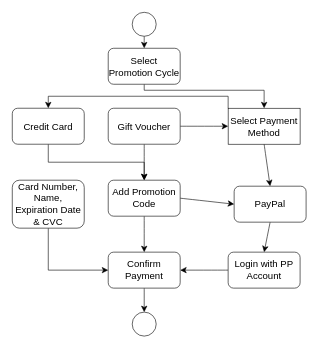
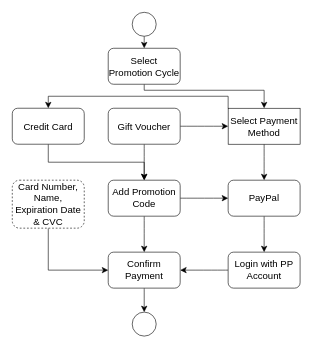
  <mxCell id="0" />
  <mxCell id="1" parent="0" />
  <mxCell id="2" style="edgeStyle=none;curved=1;rounded=0;orthogonalLoop=1;jettySize=auto;html=1;exitX=0.5;exitY=1;exitDx=0;exitDy=0;entryX=0.5;entryY=0;entryDx=0;entryDy=0;fontSize=12;startSize=8;endSize=8;" parent="1" source="3" target="8" edge="1"><mxGeometry relative="1" as="geometry" /></mxCell>
  <mxCell id="3" value="" style="ellipse;whiteSpace=wrap;html=1;aspect=fixed;fontSize=16;" parent="1" vertex="1"><mxGeometry x="220" width="40" height="40" as="geometry" y="20" /></mxCell>
  <mxCell id="4" style="edgeStyle=none;curved=1;rounded=0;orthogonalLoop=1;jettySize=auto;html=1;exitX=1;exitY=0.5;exitDx=0;exitDy=0;entryX=0;entryY=0.5;entryDx=0;entryDy=0;fontSize=12;startSize=8;endSize=8;" parent="1" source="6" target="18" edge="1"><mxGeometry relative="1" as="geometry" /></mxCell>
  <mxCell id="5" style="edgeStyle=none;curved=1;rounded=0;orthogonalLoop=1;jettySize=auto;html=1;exitX=0.5;exitY=1;exitDx=0;exitDy=0;entryX=0.5;entryY=0;entryDx=0;entryDy=0;fontSize=12;startSize=8;endSize=8;" parent="1" source="6" target="15" edge="1"><mxGeometry relative="1" as="geometry" /></mxCell>
  <mxCell id="6" value="Gift Voucher" style="rounded=1;whiteSpace=wrap;html=1;fontSize=16;" parent="1" vertex="1"><mxGeometry x="180" y="180" width="120" height="60" as="geometry" /></mxCell>
  <mxCell id="7" style="edgeStyle=orthogonalEdgeStyle;rounded=0;orthogonalLoop=1;jettySize=auto;html=1;exitX=0.5;exitY=1;exitDx=0;exitDy=0;entryX=0.5;entryY=0;entryDx=0;entryDy=0;fontSize=12;startSize=8;endSize=8;" parent="1" source="8" target="18" edge="1"><mxGeometry relative="1" as="geometry"><Array as="points"><mxPoint x="240" y="150" /><mxPoint x="440" y="150" /></Array></mxGeometry></mxCell>
  <mxCell id="8" value="Select Promotion Cycle" style="rounded=1;whiteSpace=wrap;html=1;fontSize=16;" parent="1" vertex="1"><mxGeometry x="180" y="80" width="120" height="60" as="geometry" /></mxCell>
  <mxCell id="9" style="edgeStyle=orthogonalEdgeStyle;rounded=0;orthogonalLoop=1;jettySize=auto;html=1;exitX=0.5;exitY=1;exitDx=0;exitDy=0;entryX=0.5;entryY=0;entryDx=0;entryDy=0;fontSize=12;startSize=8;endSize=8;" parent="1" source="10" target="15" edge="1"><mxGeometry relative="1" as="geometry" /></mxCell>
  <mxCell id="10" value="Credit Card" style="rounded=1;whiteSpace=wrap;html=1;fontSize=16;" parent="1" vertex="1"><mxGeometry x="20" y="180" width="120" height="60" as="geometry" /></mxCell>
  <mxCell id="11" style="edgeStyle=orthogonalEdgeStyle;rounded=0;orthogonalLoop=1;jettySize=auto;html=1;exitX=0.5;exitY=1;exitDx=0;exitDy=0;fontSize=12;startSize=8;endSize=8;entryX=0;entryY=0.5;entryDx=0;entryDy=0;" parent="1" source="12" target="24" edge="1"><mxGeometry relative="1" as="geometry"><mxPoint x="80" y="540" as="targetPoint" /></mxGeometry></mxCell>
- <mxCell id="12" value="Card Number, Name, Expiration Date &amp;amp; CVC" style="rounded=1;whiteSpace=wrap;html=1;fontSize=16;" parent="1" vertex="1"><mxGeometry x="20" y="300" width="120" height="80" as="geometry" /></mxCell>
+ <mxCell id="12" value="Card Number, Name, Expiration Date &amp;amp; CVC" style="rounded=1;whiteSpace=wrap;html=1;fontSize=16;dashed=1;" parent="1" vertex="1"><mxGeometry x="20" y="300" width="120" height="80" as="geometry" /></mxCell>
  <mxCell id="13" style="edgeStyle=none;curved=1;rounded=0;orthogonalLoop=1;jettySize=auto;html=1;exitX=1;exitY=0.5;exitDx=0;exitDy=0;entryX=0;entryY=0.5;entryDx=0;entryDy=0;fontSize=12;startSize=8;endSize=8;" parent="1" source="15" target="20" edge="1"><mxGeometry relative="1" as="geometry" /></mxCell>
  <mxCell id="14" style="edgeStyle=none;curved=1;rounded=0;orthogonalLoop=1;jettySize=auto;html=1;exitX=0.5;exitY=1;exitDx=0;exitDy=0;entryX=0.5;entryY=0;entryDx=0;entryDy=0;fontSize=12;startSize=8;endSize=8;" parent="1" source="15" target="24" edge="1"><mxGeometry relative="1" as="geometry" /></mxCell>
  <mxCell id="15" value="Add Promotion Code" style="rounded=1;whiteSpace=wrap;html=1;fontSize=16;" parent="1" vertex="1"><mxGeometry x="180" y="300" width="120" height="60" as="geometry" /></mxCell>
  <mxCell id="16" style="edgeStyle=none;curved=1;rounded=0;orthogonalLoop=1;jettySize=auto;html=1;exitX=0.5;exitY=1;exitDx=0;exitDy=0;entryX=0.5;entryY=0;entryDx=0;entryDy=0;fontSize=12;startSize=8;endSize=8;" parent="1" source="18" target="20" edge="1"><mxGeometry relative="1" as="geometry" /></mxCell>
  <mxCell id="17" style="edgeStyle=orthogonalEdgeStyle;rounded=0;orthogonalLoop=1;jettySize=auto;html=1;exitX=0;exitY=0;exitDx=0;exitDy=0;entryX=0.5;entryY=0;entryDx=0;entryDy=0;fontSize=12;startSize=8;endSize=8;" parent="1" source="18" target="10" edge="1"><mxGeometry relative="1" as="geometry" /></mxCell>
  <mxCell id="18" value="Select Payment Method" style="whiteSpace=wrap;html=1;fontSize=16;rounded=0;" parent="1" vertex="1"><mxGeometry x="380" y="180" width="120" height="60" as="geometry" /></mxCell>
  <mxCell id="19" style="edgeStyle=none;curved=1;rounded=0;orthogonalLoop=1;jettySize=auto;html=1;exitX=0.5;exitY=1;exitDx=0;exitDy=0;entryX=0.5;entryY=0;entryDx=0;entryDy=0;fontSize=12;startSize=8;endSize=8;" parent="1" source="20" target="22" edge="1"><mxGeometry relative="1" as="geometry" /></mxCell>
- <mxCell id="20" value="PayPal" style="rounded=1;whiteSpace=wrap;html=1;fontSize=16;" parent="1" vertex="1"><mxGeometry x="390" y="310" width="120" height="60" as="geometry" /></mxCell>
+ <mxCell id="20" value="PayPal" style="rounded=1;whiteSpace=wrap;html=1;fontSize=16;" parent="1" vertex="1"><mxGeometry x="380" y="300" width="120" height="60" as="geometry" /></mxCell>
  <mxCell id="21" style="edgeStyle=none;curved=1;rounded=0;orthogonalLoop=1;jettySize=auto;html=1;exitX=0;exitY=0.5;exitDx=0;exitDy=0;entryX=1;entryY=0.5;entryDx=0;entryDy=0;fontSize=12;startSize=8;endSize=8;" parent="1" source="22" target="24" edge="1"><mxGeometry relative="1" as="geometry" /></mxCell>
  <mxCell id="22" value="Login with PP Account" style="rounded=1;whiteSpace=wrap;html=1;fontSize=16;" parent="1" vertex="1"><mxGeometry x="380" y="420" width="120" height="60" as="geometry" /></mxCell>
  <mxCell id="23" style="edgeStyle=none;curved=1;rounded=0;orthogonalLoop=1;jettySize=auto;html=1;exitX=0.5;exitY=1;exitDx=0;exitDy=0;entryX=0.5;entryY=0;entryDx=0;entryDy=0;fontSize=12;startSize=8;endSize=8;" parent="1" source="24" target="25" edge="1"><mxGeometry relative="1" as="geometry" /></mxCell>
  <mxCell id="24" value="Confirm Payment" style="rounded=1;whiteSpace=wrap;html=1;fontSize=16;" parent="1" vertex="1"><mxGeometry x="180" y="420" width="120" height="60" as="geometry" /></mxCell>
  <mxCell id="25" value="" style="ellipse;whiteSpace=wrap;html=1;aspect=fixed;fontSize=16;" parent="1" vertex="1"><mxGeometry x="220" y="520" width="40" height="40" as="geometry" /></mxCell>
